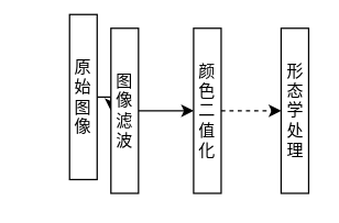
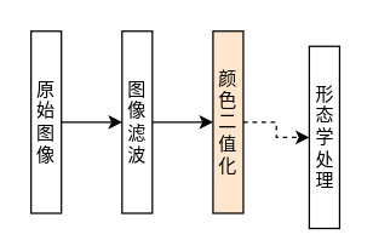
  <mxCell id="0" />
  <mxCell id="1" parent="0" />
  <mxCell id="2" style="edgeStyle=orthogonalEdgeStyle;rounded=0;orthogonalLoop=1;jettySize=auto;html=1;exitX=1;exitY=0.5;exitDx=0;exitDy=0;entryX=0;entryY=0.5;entryDx=0;entryDy=0;" edge="1" parent="1" source="3" target="5"><mxGeometry relative="1" as="geometry" /></mxCell>
- <mxCell id="3" value="原始图像" style="rounded=0;whiteSpace=wrap;html=1;horizontal=1;verticalAlign=middle;" vertex="1" parent="1"><mxGeometry x="50" y="10" width="20" height="120" as="geometry" /></mxCell>
+ <mxCell id="3" value="原始图像" style="rounded=0;whiteSpace=wrap;html=1;horizontal=1;verticalAlign=middle;" vertex="1" parent="1"><mxGeometry x="20" y="20" width="20" height="120" as="geometry" /></mxCell>
  <mxCell id="4" style="edgeStyle=orthogonalEdgeStyle;rounded=0;orthogonalLoop=1;jettySize=auto;html=1;exitX=1;exitY=0.5;exitDx=0;exitDy=0;entryX=0;entryY=0.5;entryDx=0;entryDy=0;" edge="1" parent="1" source="5" target="7"><mxGeometry relative="1" as="geometry" /></mxCell>
  <mxCell id="5" value="图像滤波" style="rounded=0;whiteSpace=wrap;html=1;horizontal=1;verticalAlign=middle;" vertex="1" parent="1"><mxGeometry x="80" y="20" width="20" height="120" as="geometry" /></mxCell>
  <mxCell id="6" style="edgeStyle=orthogonalEdgeStyle;rounded=0;orthogonalLoop=1;jettySize=auto;html=1;exitX=1;exitY=0.5;exitDx=0;exitDy=0;entryX=0;entryY=0.5;entryDx=0;entryDy=0;dashed=1;" edge="1" parent="1" source="7" target="8"><mxGeometry relative="1" as="geometry" /></mxCell>
- <mxCell id="7" value="颜色二值化" style="rounded=0;whiteSpace=wrap;html=1;horizontal=1;verticalAlign=middle;" vertex="1" parent="1"><mxGeometry x="140" y="20" width="20" height="120" as="geometry" /></mxCell>
- <mxCell id="8" value="形态学处理" style="rounded=0;whiteSpace=wrap;html=1;horizontal=1;verticalAlign=middle;" vertex="1" parent="1"><mxGeometry x="203.5" y="20" width="20" height="120" as="geometry" /></mxCell>
+ <mxCell id="7" value="颜色二值化" style="rounded=0;whiteSpace=wrap;html=1;horizontal=1;verticalAlign=middle;fillColor=#ffe6cc;" vertex="1" parent="1"><mxGeometry x="140" y="20" width="20" height="120" as="geometry" /></mxCell>
+ <mxCell id="8" value="形态学处理" style="rounded=0;whiteSpace=wrap;html=1;horizontal=1;verticalAlign=middle;" vertex="1" parent="1"><mxGeometry x="203.5" y="30" width="20" height="120" as="geometry" /></mxCell>
